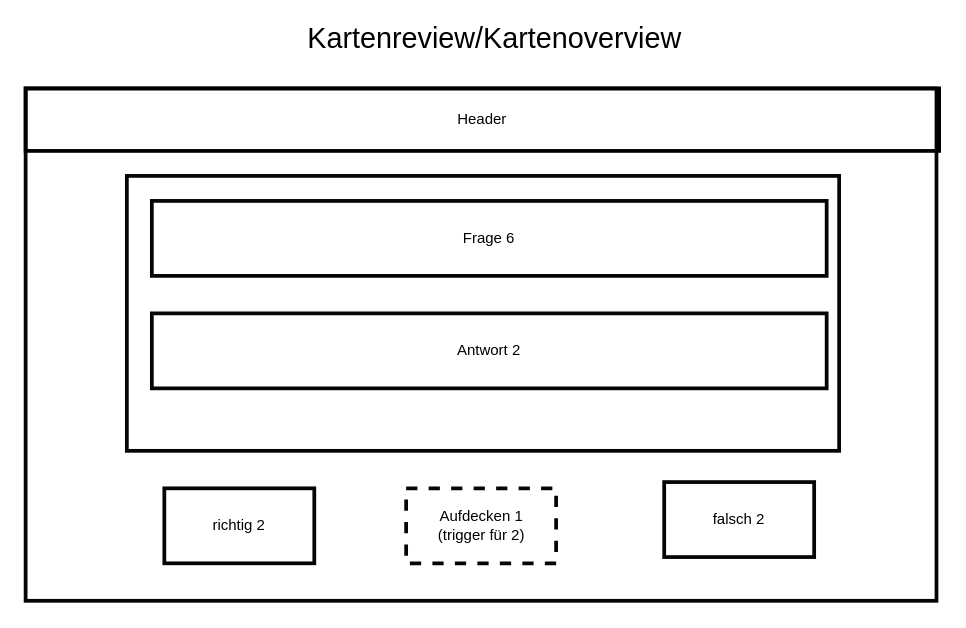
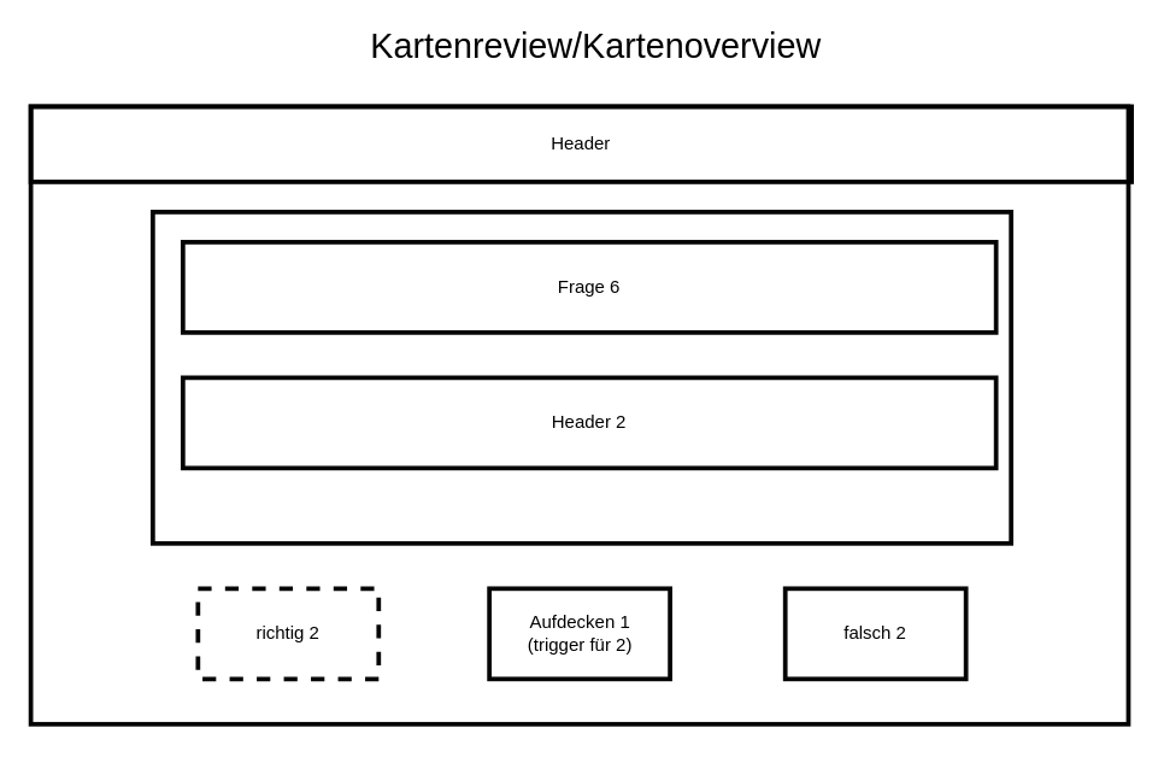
  <mxCell id="0" />
  <mxCell id="1" parent="0" />
  <mxCell id="2" value="&lt;font style=&quot;font-size: 23px&quot;&gt;Kartenreview/Kartenoverview&lt;/font&gt;" style="text;html=1;align=center;verticalAlign=middle;resizable=0;points=[];autosize=1;" parent="1" vertex="1"><mxGeometry x="240" y="20" width="310" height="20" as="geometry" /></mxCell>
  <mxCell id="3" value="" style="rounded=0;whiteSpace=wrap;html=1;aspect=fixed;fillColor=none;gradientColor=none;strokeColor=#050505;strokeWidth=3;" parent="1" vertex="1"><mxGeometry x="20" y="70" width="728.88" height="410" as="geometry" /></mxCell>
  <mxCell id="4" value="Header" style="rounded=0;whiteSpace=wrap;html=1;fillColor=none;gradientColor=none;strokeWidth=3;strokeColor=#000000;" parent="1" vertex="1"><mxGeometry x="20" y="70" width="731" height="50" as="geometry" /></mxCell>
  <mxCell id="5" value="" style="rounded=0;whiteSpace=wrap;html=1;strokeColor=#050505;strokeWidth=3;fillColor=none;gradientColor=none;" vertex="1" parent="1"><mxGeometry x="101" y="140" width="570" height="220" as="geometry" /></mxCell>
  <mxCell id="6" value="Frage 6" style="rounded=0;whiteSpace=wrap;html=1;strokeColor=#050505;strokeWidth=3;fillColor=none;gradientColor=none;" vertex="1" parent="1"><mxGeometry x="121" y="160" width="540" height="60" as="geometry" /></mxCell>
- <mxCell id="7" value="Antwort 2" style="rounded=0;whiteSpace=wrap;html=1;strokeColor=#050505;strokeWidth=3;fillColor=none;gradientColor=none;" vertex="1" parent="1"><mxGeometry x="121" y="250" width="540" height="60" as="geometry" /></mxCell>
- <mxCell id="8" value="richtig 2" style="rounded=0;whiteSpace=wrap;html=1;strokeColor=#050505;strokeWidth=3;fillColor=none;gradientColor=none;" vertex="1" parent="1"><mxGeometry x="131" y="390" width="120" height="60" as="geometry" /></mxCell>
- <mxCell id="9" value="falsch 2" style="rounded=0;whiteSpace=wrap;html=1;strokeColor=#050505;strokeWidth=3;fillColor=none;gradientColor=none;" vertex="1" parent="1"><mxGeometry x="531" y="385" width="120" height="60" as="geometry" /></mxCell>
- <mxCell id="10" value="Aufdecken 1&lt;br&gt;(trigger für 2)" style="rounded=0;whiteSpace=wrap;html=1;strokeColor=#050505;strokeWidth=3;fillColor=none;gradientColor=none;dashed=1;" vertex="1" parent="1"><mxGeometry x="324.5" y="390" width="120" height="60" as="geometry" /></mxCell>
+ <mxCell id="7" value="Header 2" style="rounded=0;whiteSpace=wrap;html=1;strokeColor=#050505;strokeWidth=3;fillColor=none;gradientColor=none;" vertex="1" parent="1"><mxGeometry x="121" y="250" width="540" height="60" as="geometry" /></mxCell>
+ <mxCell id="8" value="richtig 2" style="rounded=0;whiteSpace=wrap;html=1;strokeColor=#050505;strokeWidth=3;fillColor=none;gradientColor=none;dashed=1;" vertex="1" parent="1"><mxGeometry x="131" y="390" width="120" height="60" as="geometry" /></mxCell>
+ <mxCell id="9" value="falsch 2" style="rounded=0;whiteSpace=wrap;html=1;strokeColor=#050505;strokeWidth=3;fillColor=none;gradientColor=none;" vertex="1" parent="1"><mxGeometry x="521" y="390" width="120" height="60" as="geometry" /></mxCell>
+ <mxCell id="10" value="Aufdecken 1&lt;br&gt;(trigger für 2)" style="rounded=0;whiteSpace=wrap;html=1;strokeColor=#050505;strokeWidth=3;fillColor=none;gradientColor=none;" vertex="1" parent="1"><mxGeometry x="324.5" y="390" width="120" height="60" as="geometry" /></mxCell>
